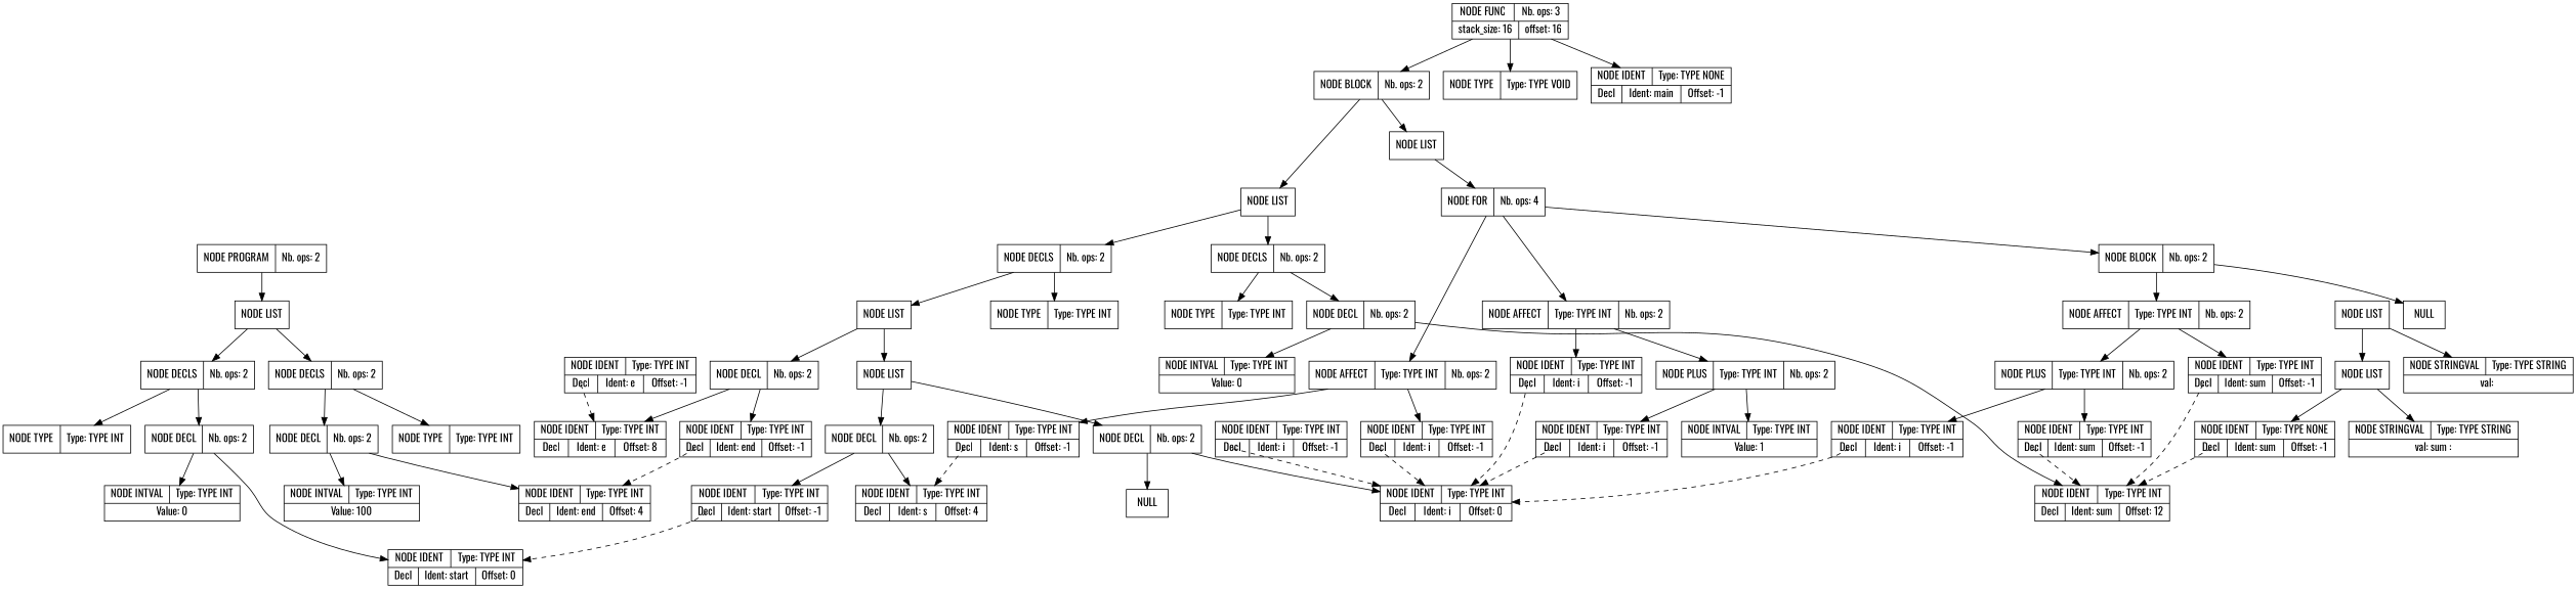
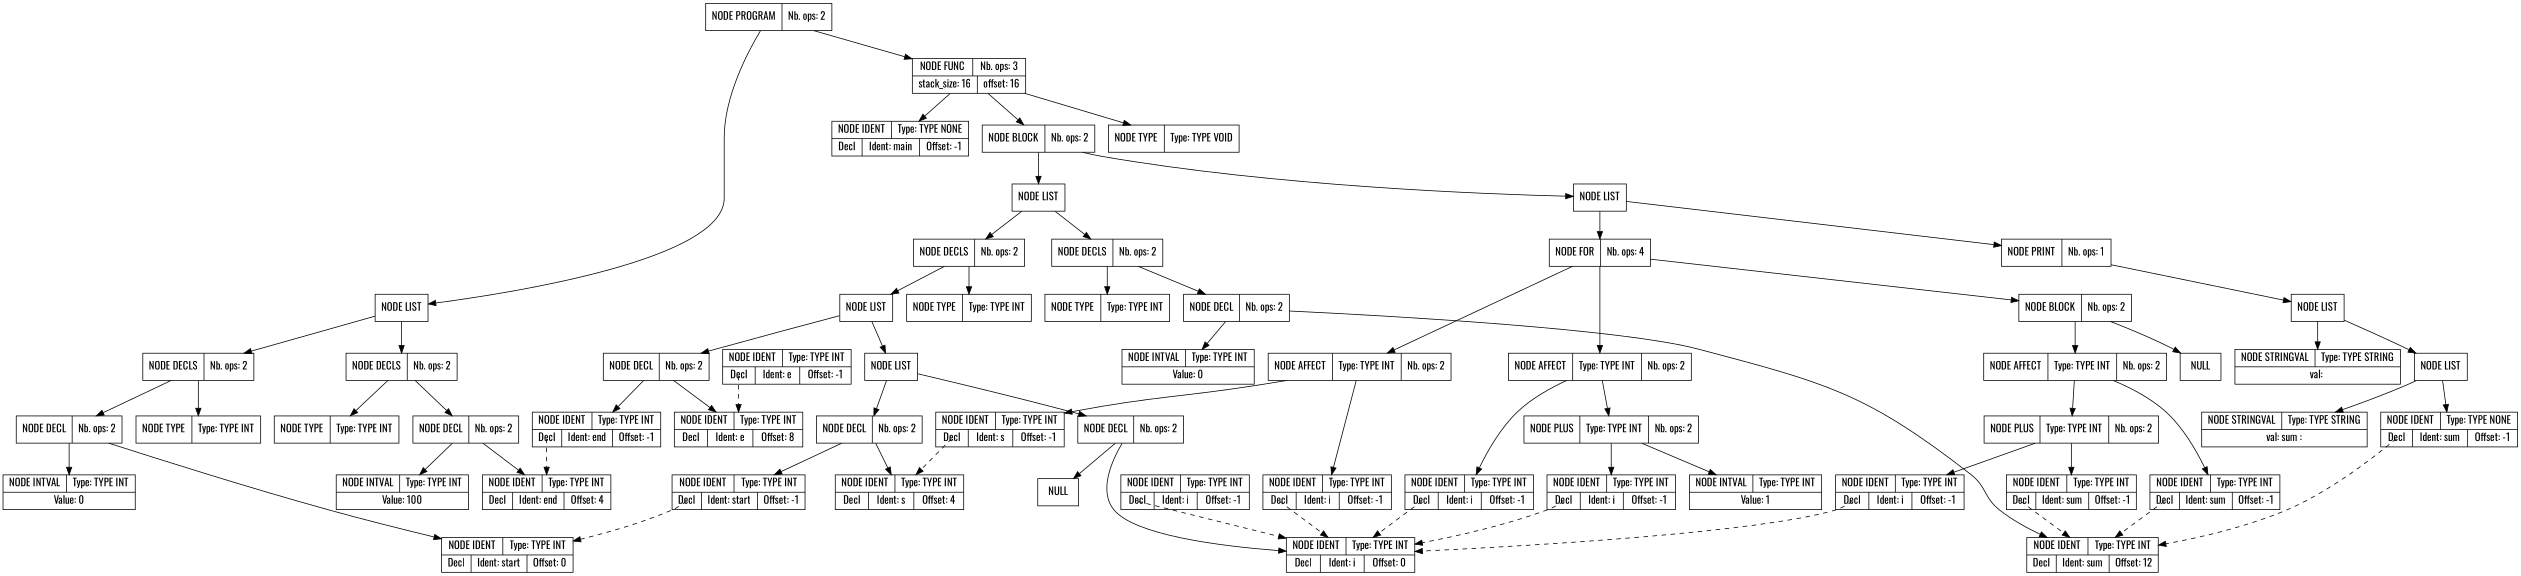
  digraph {
    fontname=Oswald
    node [fontname=Oswald shape=record]
    edge [fontname=Oswald tailclip=true]
    n1 [label="{{NODE PROGRAM|Nb. ops: 2}}"]
    n2 [label="{{NODE LIST}}"]
    n3 [label="{{NODE FUNC|Nb. ops: 3}|{stack_size: 16|offset: 16}}"]
    n4 [label="{{NODE DECLS|Nb. ops: 2}}"]
    n5 [label="{{NODE DECLS|Nb. ops: 2}}"]
    n6 [label="{{NODE TYPE|Type: TYPE VOID}}"]
    n7 [label="{{NODE IDENT|Type: TYPE NONE}|{<decl>Decl      |Ident: main|Offset: -1}}"]
    n8 [label="{{NODE BLOCK|Nb. ops: 2}}"]
    n9 [label="{{NODE TYPE|Type: TYPE INT}}"]
    n10 [label="{{NODE DECL|Nb. ops: 2}}"]
    n11 [label="{{NODE TYPE|Type: TYPE INT}}"]
    n12 [label="{{NODE DECL|Nb. ops: 2}}"]
    n13 [label="{{NODE IDENT|Type: TYPE INT}|{<decl>Decl      |Ident: start|Offset: 0}}"]
    n14 [label="{{NODE INTVAL|Type: TYPE INT}|{Value: 0}}"]
    n15 [label="{{NODE IDENT|Type: TYPE INT}|{<decl>Decl      |Ident: end|Offset: 4}}"]
    n16 [label="{{NODE INTVAL|Type: TYPE INT}|{Value: 100}}"]
    n17 [label="{{NODE LIST}}"]
    n18 [label="{{NODE LIST}}"]
    n19 [label="{{NODE DECLS|Nb. ops: 2}}"]
    n20 [label="{{NODE DECLS|Nb. ops: 2}}"]
    n21 [label="{{NODE FOR|Nb. ops: 4}}"]
+   n22 [label="{{NODE PRINT|Nb. ops: 1}}"]
    n23 [label="{{NODE TYPE|Type: TYPE INT}}"]
    n24 [label="{{NODE LIST}}"]
    n25 [label="{{NODE TYPE|Type: TYPE INT}}"]
    n26 [label="{{NODE DECL|Nb. ops: 2}}"]
    n27 [label="{{NODE LIST}}"]
    n28 [label="{{NODE DECL|Nb. ops: 2}}"]
    n29 [label="{{NODE DECL|Nb. ops: 2}}"]
    n30 [label="{{NODE DECL|Nb. ops: 2}}"]
    n31 [label="{{NODE IDENT|Type: TYPE INT}|{<decl>Decl      |Ident: e|Offset: 8}}"]
    n32 [label="{{NODE IDENT|Type: TYPE INT}|{<decl>Decl      |Ident: end|Offset: -1}}"]
    n33 [label="{{NODE IDENT|Type: TYPE INT}|{<decl>Decl      |Ident: i|Offset: 0}}"]
    n34 [label="{{NULL}}"]
    n35 [label="{{NODE IDENT|Type: TYPE INT}|{<decl>Decl      |Ident: s|Offset: 4}}"]
    n36 [label="{{NODE IDENT|Type: TYPE INT}|{<decl>Decl      |Ident: start|Offset: -1}}"]
    n37 [label="{{NODE IDENT|Type: TYPE INT}|{<decl>Decl      |Ident: sum|Offset: 12}}"]
    n38 [label="{{NODE INTVAL|Type: TYPE INT}|{Value: 0}}"]
    n39 [label="{{NODE AFFECT|Type: TYPE INT|Nb. ops: 2}}"]
    n40 [label="{{NODE AFFECT|Type: TYPE INT|Nb. ops: 2}}"]
    n41 [label="{{NODE BLOCK|Nb. ops: 2}}"]
    n42 [label="{{NODE LIST}}"]
    n43 [label="{{NODE IDENT|Type: TYPE INT}|{<decl>Decl      |Ident: i|Offset: -1}}"]
    n44 [label="{{NODE IDENT|Type: TYPE INT}|{<decl>Decl      |Ident: s|Offset: -1}}"]
    n45 [label="{{NODE IDENT|Type: TYPE INT}|{<decl>Decl      |Ident: i|Offset: -1}}"]
    n46 [label="{{NODE PLUS|Type: TYPE INT|Nb. ops: 2}}"]
    n47 [label="{{NULL}}"]
    n48 [label="{{NODE AFFECT|Type: TYPE INT|Nb. ops: 2}}"]
    n49 [label="{{NODE IDENT|Type: TYPE INT}|{<decl>Decl      |Ident: i|Offset: -1}}"]
    n50 [label="{{NODE IDENT|Type: TYPE INT}|{<decl>Decl      |Ident: e|Offset: -1}}"]
    n51 [label="{{NODE IDENT|Type: TYPE INT}|{<decl>Decl      |Ident: i|Offset: -1}}"]
    n52 [label="{{NODE INTVAL|Type: TYPE INT}|{Value: 1}}"]
    n53 [label="{{NODE IDENT|Type: TYPE INT}|{<decl>Decl      |Ident: sum|Offset: -1}}"]
    n54 [label="{{NODE PLUS|Type: TYPE INT|Nb. ops: 2}}"]
    n55 [label="{{NODE IDENT|Type: TYPE INT}|{<decl>Decl      |Ident: sum|Offset: -1}}"]
    n56 [label="{{NODE IDENT|Type: TYPE INT}|{<decl>Decl      |Ident: i|Offset: -1}}"]
    n57 [label="{{NODE LIST}}"]
    n58 [label="{{NODE STRINGVAL|Type: TYPE STRING}|{val:  \n }}"]
    n59 [label="{{NODE STRINGVAL|Type: TYPE STRING}|{val:  sum : }}"]
    n60 [label="{{NODE IDENT|Type: TYPE NONE}|{<decl>Decl      |Ident: sum|Offset: -1}}"]
    n1 -> n2
+   n1 -> n3
    n2 -> n4
    n2 -> n5
    n3 -> n6
    n3 -> n7
    n3 -> n8
    n4 -> n9
    n4 -> n10
    n5 -> n11
    n5 -> n12
    n8 -> n17
    n8 -> n18
    n10 -> n13
    n10 -> n14
    n12 -> n15
    n12 -> n16
    n17 -> n19
    n17 -> n20
    n18 -> n21
+   n18 -> n22
    n19 -> n23
    n19 -> n24
    n20 -> n25
    n20 -> n26
    n21 -> n39
    n21 -> n40
    n21 -> n41
+   n22 -> n42
    n24 -> n27
    n24 -> n28
    n26 -> n37
    n26 -> n38
    n27 -> n29
    n27 -> n30
    n28 -> n31
    n28 -> n32
    n29 -> n33
    n29 -> n34
    n30 -> n35
    n30 -> n36
    n32 -> n15 [style=dashed tailclip=false tailport="decl:c"]
    n36 -> n13 [style=dashed tailclip=false tailport="decl:c"]
    n39 -> n43
    n39 -> n44
    n40 -> n45
    n40 -> n46
    n41 -> n47
    n41 -> n48
    n42 -> n57
    n42 -> n58
    n43 -> n33 [style=dashed tailclip=false tailport="decl:c"]
    n44 -> n35 [style=dashed tailclip=false tailport="decl:c"]
    n45 -> n33 [style=dashed tailclip=false tailport="decl:c"]
    n46 -> n51
    n46 -> n52
    n48 -> n53
    n48 -> n54
    n49 -> n33 [style=dashed tailclip=false tailport="decl:c"]
    n50 -> n31 [style=dashed tailclip=false tailport="decl:c"]
    n51 -> n33 [style=dashed tailclip=false tailport="decl:c"]
    n53 -> n37 [style=dashed tailclip=false tailport="decl:c"]
    n54 -> n55
    n54 -> n56
    n55 -> n37 [style=dashed tailclip=false tailport="decl:c"]
    n56 -> n33 [style=dashed tailclip=false tailport="decl:c"]
    n57 -> n59
    n57 -> n60
    n60 -> n37 [style=dashed tailclip=false tailport="decl:c"]
  }
